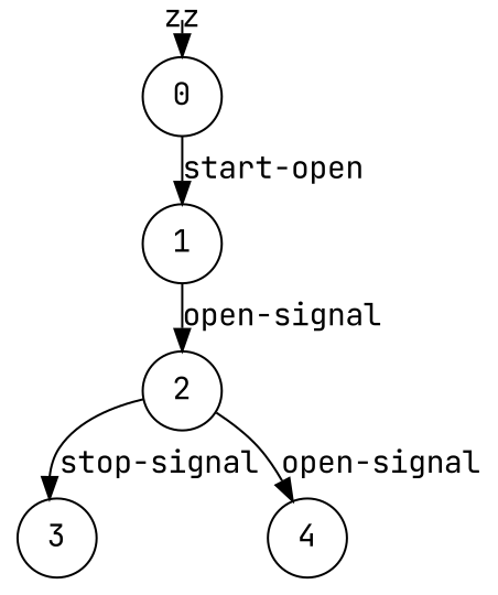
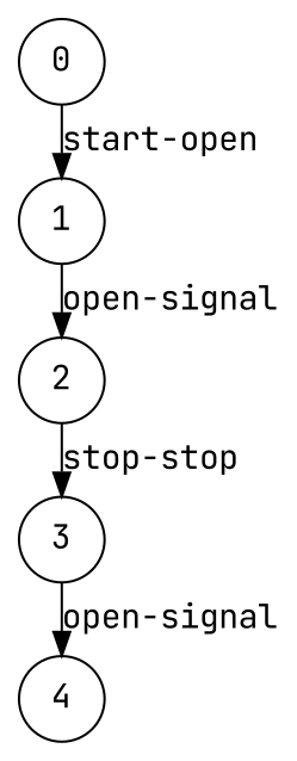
  digraph {
    fontname="JetBrains Mono"
    rankdir=TB
    ranksep=0
    node [color=black fillcolor=white fontname="JetBrains Mono" shape=circle style=filled]
    edge [fontname="JetBrains Mono"]
-   zz [color=white fixedsize=true width=0.0]
    0
    1
    2
    3
    4
-   zz -> 0
    0 -> 1 [label="start-open"]
    1 -> 2 [label="open-signal"]
-   2 -> 3 [label="stop-signal"]
-   2 -> 4 [label="open-signal"]
+   2 -> 3 [label="stop-stop"]
+   3 -> 4 [label="open-signal"]
  }
